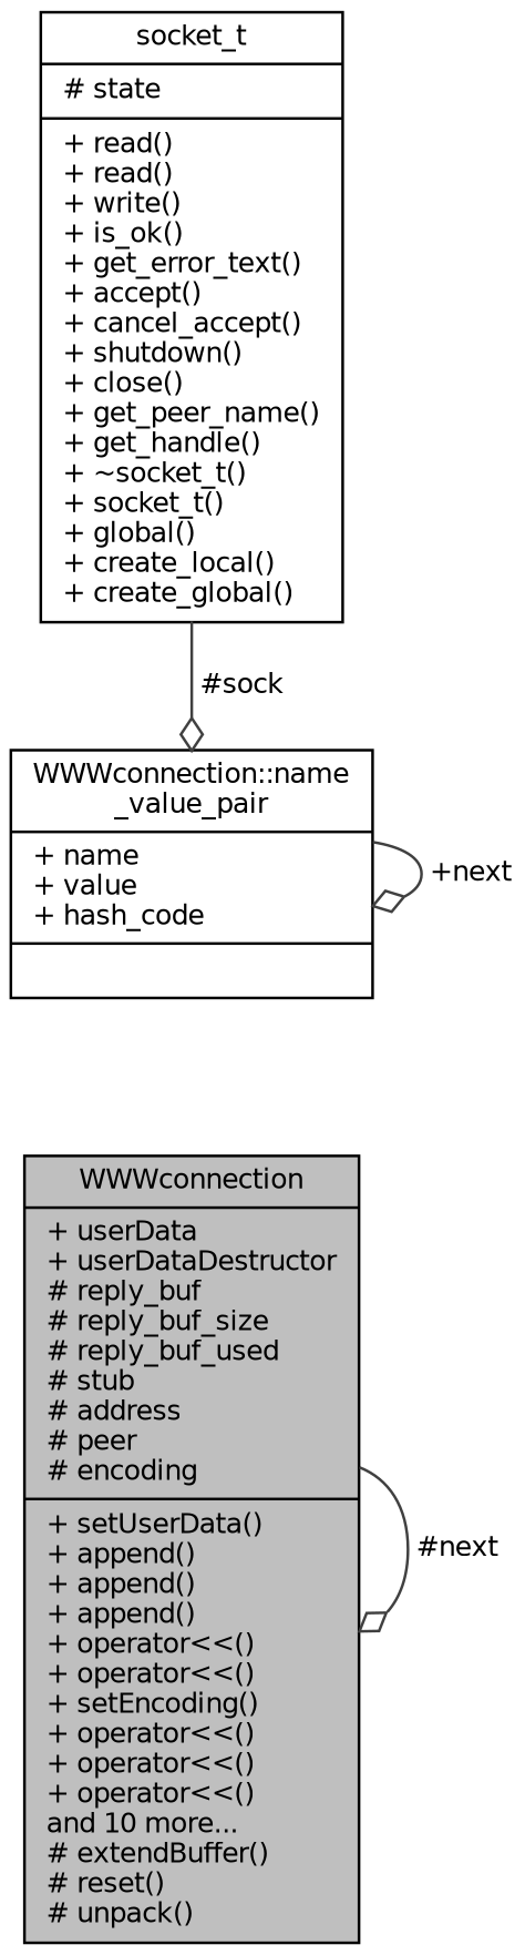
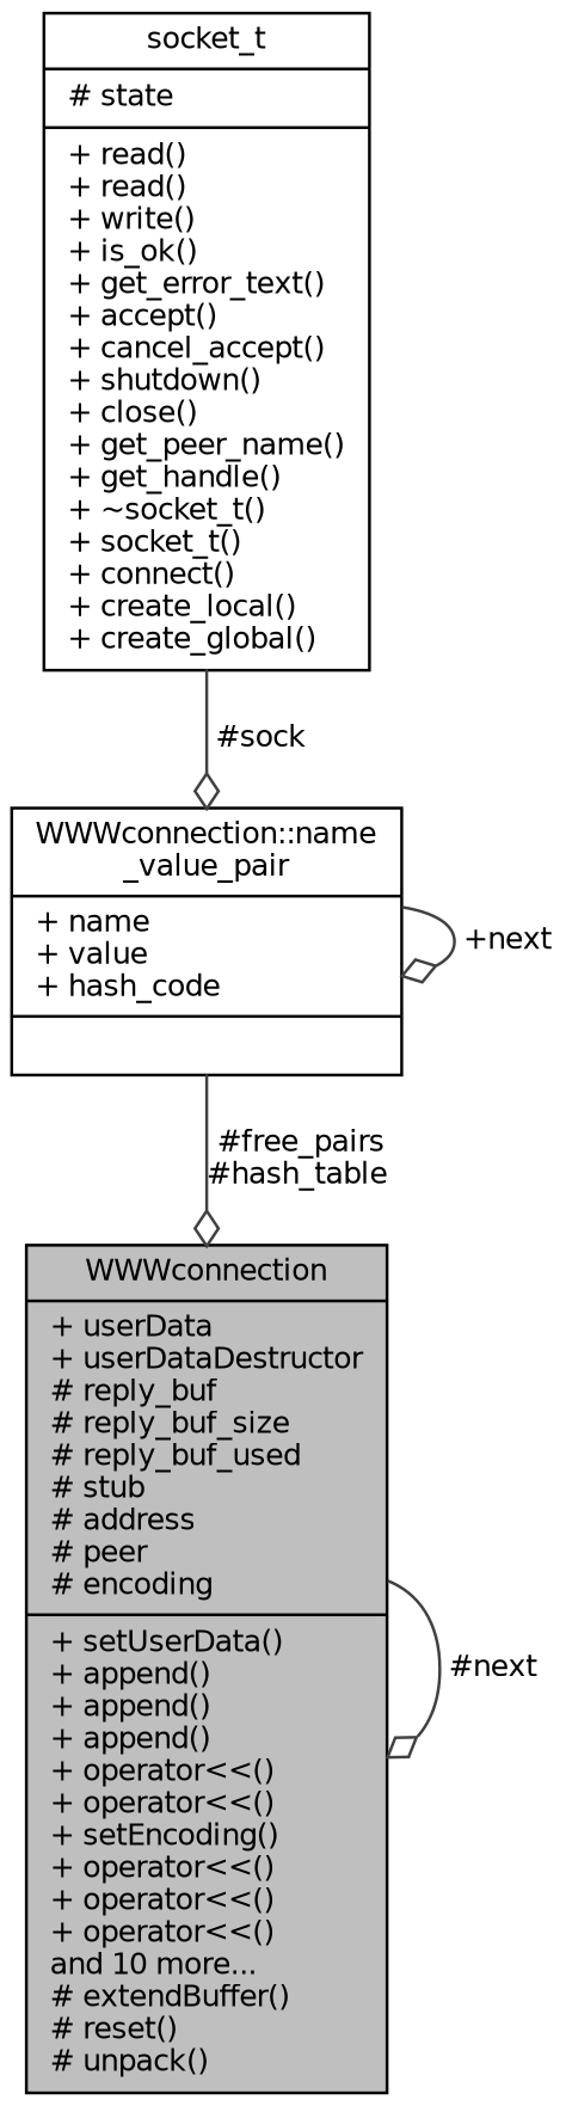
  digraph {
    node [color=black fillcolor=white fontname=Helvetica fontsize=10 shape=record style=filled]
    edge [arrowhead=odiamond color=grey25 fontname=Helvetica fontsize=10 labelfontname=Helvetica labelfontsize=10 style=solid]
    n1 [fillcolor=grey75 fontcolor=black height=0.2 label="{WWWconnection\n|+ userData\l+ userDataDestructor\l# reply_buf\l# reply_buf_size\l# reply_buf_used\l# stub\l# address\l# peer\l# encoding\l|+ setUserData()\l+ append()\l+ append()\l+ append()\l+ operator\<\<()\l+ operator\<\<()\l+ setEncoding()\l+ operator\<\<()\l+ operator\<\<()\l+ operator\<\<()\land 10 more...\l# extendBuffer()\l# reset()\l# unpack()\l}" width=0.4]
    n2 [height=0.2 label="{WWWconnection::name\l_value_pair\n|+ name\l+ value\l+ hash_code\l|}" width=0.4]
-   n3 [height=0.2 label="{socket_t\n|# state\l|+ read()\l+ read()\l+ write()\l+ is_ok()\l+ get_error_text()\l+ accept()\l+ cancel_accept()\l+ shutdown()\l+ close()\l+ get_peer_name()\l+ get_handle()\l+ ~socket_t()\l+ socket_t()\l+ global()\l+ create_local()\l+ create_global()\l}" width=0.4]
+   n3 [height=0.2 label="{socket_t\n|# state\l|+ read()\l+ read()\l+ write()\l+ is_ok()\l+ get_error_text()\l+ accept()\l+ cancel_accept()\l+ shutdown()\l+ close()\l+ get_peer_name()\l+ get_handle()\l+ ~socket_t()\l+ socket_t()\l+ connect()\l+ create_local()\l+ create_global()\l}" width=0.4]
    n1 -> n1 [label=" #next"]
+   n2 -> n1 [label=" #free_pairs\n#hash_table"]
    n2 -> n2 [label=" +next"]
    n3 -> n2 [label=" #sock"]
  }
